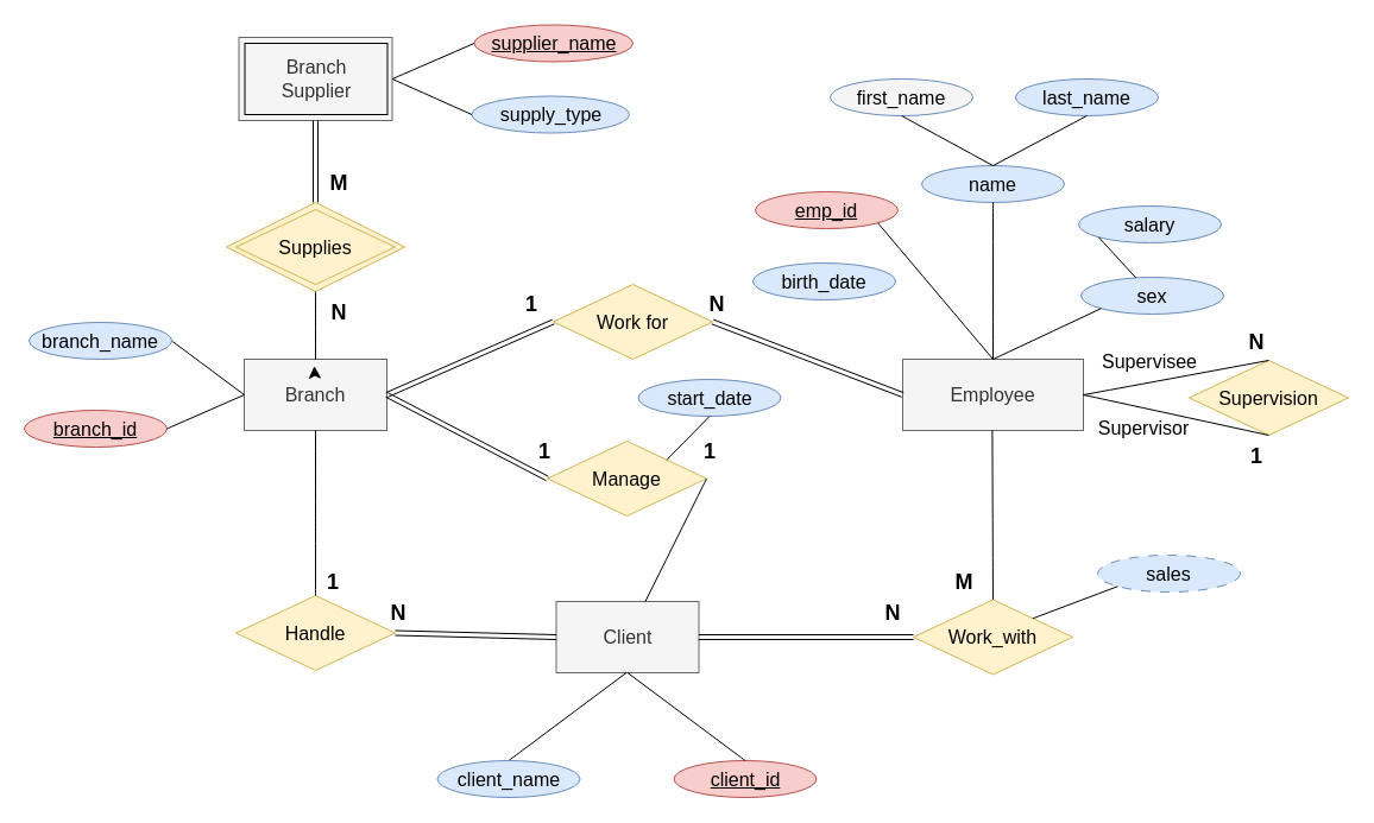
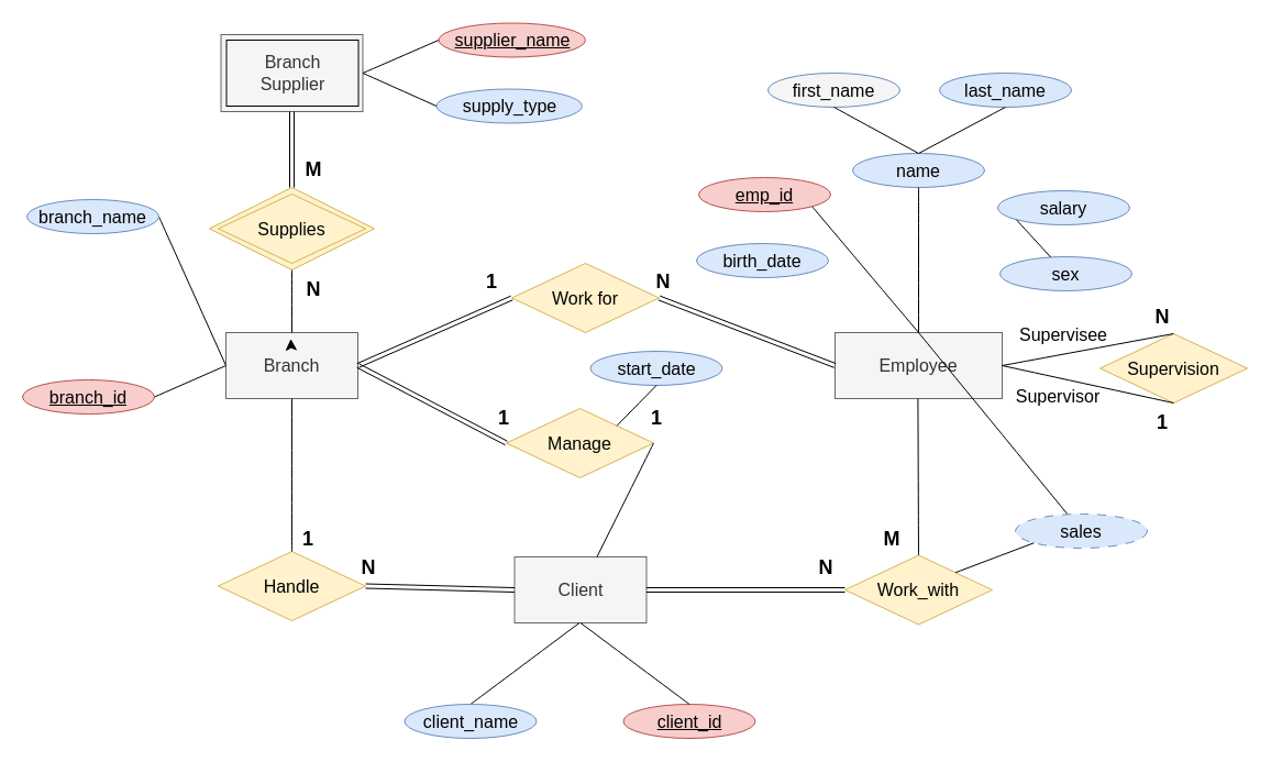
  <mxCell id="0" />
  <mxCell id="1" parent="0" />
  <mxCell id="2" value="Work for" style="rhombus;whiteSpace=wrap;html=1;fontSize=16;fillColor=#fff2cc;strokeColor=#d6b656;" parent="1" vertex="1"><mxGeometry x="189.94" y="170" width="150.12" height="75" as="geometry" /></mxCell>
  <mxCell id="3" value="" style="endArrow=none;html=1;rounded=0;fontSize=12;startSize=8;endSize=8;curved=1;entryX=0;entryY=0.5;entryDx=0;entryDy=0;exitX=1;exitY=0.5;exitDx=0;exitDy=0;" parent="1" source="5" target="4" edge="1"><mxGeometry width="50" height="50" relative="1" as="geometry"><mxPoint x="156" y="291.5" as="sourcePoint" /><mxPoint x="204" y="339" as="targetPoint" /></mxGeometry></mxCell>
  <mxCell id="4" value="Branch" style="rounded=0;whiteSpace=wrap;html=1;fontSize=16;fillColor=#f5f5f5;fontColor=#333333;strokeColor=#666666;" parent="1" vertex="1"><mxGeometry x="205" y="302" width="120" height="60" as="geometry" /></mxCell>
- <mxCell id="5" value="branch_name" style="ellipse;whiteSpace=wrap;html=1;fontSize=16;fillColor=#dae8fc;strokeColor=#6c8ebf;" parent="1" vertex="1"><mxGeometry x="24" y="271" width="120" height="31" as="geometry" /></mxCell>
+ <mxCell id="5" value="branch_name" style="ellipse;whiteSpace=wrap;html=1;fontSize=16;fillColor=#dae8fc;strokeColor=#6c8ebf;" parent="1" vertex="1"><mxGeometry x="24" y="181" width="120" height="31" as="geometry" /></mxCell>
  <mxCell id="6" value="&lt;u&gt;branch_id&lt;/u&gt;" style="ellipse;whiteSpace=wrap;html=1;fontSize=16;fillColor=#f8cecc;strokeColor=#b85450;" parent="1" vertex="1"><mxGeometry x="20" y="345" width="120" height="31" as="geometry" /></mxCell>
  <mxCell id="7" value="" style="endArrow=none;html=1;rounded=0;fontSize=12;startSize=8;endSize=8;curved=1;entryX=0;entryY=0.5;entryDx=0;entryDy=0;exitX=1;exitY=0.5;exitDx=0;exitDy=0;" parent="1" source="6" target="4" edge="1"><mxGeometry width="50" height="50" relative="1" as="geometry"><mxPoint x="168" y="400" as="sourcePoint" /><mxPoint x="230" y="452" as="targetPoint" /></mxGeometry></mxCell>
  <mxCell id="8" value="Employee" style="rounded=0;whiteSpace=wrap;html=1;fontSize=16;fillColor=#f5f5f5;fontColor=#333333;strokeColor=#666666;" parent="1" vertex="1"><mxGeometry x="759" y="302" width="152" height="60" as="geometry" /></mxCell>
  <mxCell id="9" value="birth_date" style="ellipse;whiteSpace=wrap;html=1;fontSize=16;fillColor=#dae8fc;strokeColor=#6c8ebf;" parent="1" vertex="1"><mxGeometry x="633" y="221" width="120" height="31" as="geometry" /></mxCell>
  <mxCell id="10" value="&lt;u&gt;emp_id&lt;/u&gt;" style="ellipse;whiteSpace=wrap;html=1;fontSize=16;fillColor=#f8cecc;strokeColor=#b85450;" parent="1" vertex="1"><mxGeometry x="635" y="161" width="120" height="31" as="geometry" /></mxCell>
  <mxCell id="11" value="" style="endArrow=none;html=1;rounded=0;fontSize=12;startSize=8;endSize=8;curved=1;entryX=0.5;entryY=0;entryDx=0;entryDy=0;exitX=1;exitY=1;exitDx=0;exitDy=0;" parent="1" source="10" target="8" edge="1"><mxGeometry width="50" height="50" relative="1" as="geometry"><mxPoint x="783" y="255" as="sourcePoint" /><mxPoint x="829" y="312" as="targetPoint" /></mxGeometry></mxCell>
  <mxCell id="12" value="name" style="ellipse;whiteSpace=wrap;html=1;fontSize=16;fillColor=#dae8fc;strokeColor=#6c8ebf;" parent="1" vertex="1"><mxGeometry x="775" y="139" width="120" height="31" as="geometry" /></mxCell>
  <mxCell id="13" value="" style="endArrow=none;html=1;rounded=0;fontSize=12;startSize=8;endSize=8;curved=1;entryX=0.5;entryY=0;entryDx=0;entryDy=0;exitX=0.5;exitY=1;exitDx=0;exitDy=0;" parent="1" source="12" target="8" edge="1"><mxGeometry width="50" height="50" relative="1" as="geometry"><mxPoint x="746" y="223" as="sourcePoint" /><mxPoint x="845" y="312" as="targetPoint" /></mxGeometry></mxCell>
  <mxCell id="14" value="salary" style="ellipse;whiteSpace=wrap;html=1;fontSize=16;fillColor=#dae8fc;strokeColor=#6c8ebf;" parent="1" vertex="1"><mxGeometry x="907" y="173" width="120" height="31" as="geometry" /></mxCell>
  <mxCell id="15" value="sex" style="ellipse;whiteSpace=wrap;html=1;fontSize=16;fillColor=#dae8fc;strokeColor=#6c8ebf;" parent="1" vertex="1"><mxGeometry x="909" y="233" width="120" height="31" as="geometry" /></mxCell>
- <mxCell id="16" value="" style="endArrow=none;html=1;rounded=0;fontSize=12;startSize=8;endSize=8;curved=1;entryX=0;entryY=1;entryDx=0;entryDy=0;exitX=0.5;exitY=0;exitDx=0;exitDy=0;" parent="1" source="8" target="15" edge="1"><mxGeometry width="50" height="50" relative="1" as="geometry"><mxPoint x="755" y="289" as="sourcePoint" /><mxPoint x="845" y="312" as="targetPoint" /></mxGeometry></mxCell>
+ <mxCell id="16" value="" style="endArrow=none;html=1;rounded=0;fontSize=12;startSize=8;endSize=8;curved=1;exitX=0.5;exitY=0;exitDx=0;exitDy=0;" parent="1" source="8" target="69" edge="1"><mxGeometry width="50" height="50" relative="1" as="geometry"><mxPoint x="755" y="289" as="sourcePoint" /><mxPoint x="845" y="312" as="targetPoint" /></mxGeometry></mxCell>
  <mxCell id="17" value="" style="endArrow=none;html=1;rounded=0;fontSize=12;startSize=8;endSize=8;curved=1;exitX=0;exitY=1;exitDx=0;exitDy=0;" parent="1" source="14" target="15" edge="1"><mxGeometry width="50" height="50" relative="1" as="geometry"><mxPoint x="746" y="223" as="sourcePoint" /><mxPoint x="845" y="312" as="targetPoint" /></mxGeometry></mxCell>
  <mxCell id="18" value="first_name" style="ellipse;whiteSpace=wrap;html=1;fontSize=16;fillColor=#f5f5f5;strokeColor=#6c8ebf;" parent="1" vertex="1"><mxGeometry x="698" y="66" width="120" height="31" as="geometry" /></mxCell>
  <mxCell id="19" value="last_name" style="ellipse;whiteSpace=wrap;html=1;fontSize=16;fillColor=#dae8fc;strokeColor=#6c8ebf;" parent="1" vertex="1"><mxGeometry x="854" y="66" width="120" height="31" as="geometry" /></mxCell>
  <mxCell id="20" value="" style="endArrow=none;html=1;rounded=0;fontSize=12;startSize=8;endSize=8;curved=1;entryX=0.5;entryY=0;entryDx=0;entryDy=0;exitX=0.5;exitY=1;exitDx=0;exitDy=0;" parent="1" source="18" target="12" edge="1"><mxGeometry width="50" height="50" relative="1" as="geometry"><mxPoint x="845" y="180" as="sourcePoint" /><mxPoint x="845" y="312" as="targetPoint" /></mxGeometry></mxCell>
  <mxCell id="21" value="" style="endArrow=none;html=1;rounded=0;fontSize=12;startSize=8;endSize=8;curved=1;entryX=0.5;entryY=0;entryDx=0;entryDy=0;exitX=0.5;exitY=1;exitDx=0;exitDy=0;" parent="1" source="19" target="12" edge="1"><mxGeometry width="50" height="50" relative="1" as="geometry"><mxPoint x="768" y="107" as="sourcePoint" /><mxPoint x="845" y="149" as="targetPoint" /></mxGeometry></mxCell>
  <mxCell id="22" value="Client" style="rounded=0;whiteSpace=wrap;html=1;fontSize=16;fillColor=#f5f5f5;fontColor=#333333;strokeColor=#666666;" parent="1" vertex="1"><mxGeometry x="467.5" y="506" width="120" height="60" as="geometry" /></mxCell>
  <mxCell id="23" value="" style="endArrow=none;html=1;rounded=0;fontSize=12;startSize=8;endSize=8;curved=1;exitX=0.5;exitY=0;exitDx=0;exitDy=0;" parent="1" source="24" edge="1"><mxGeometry width="50" height="50" relative="1" as="geometry"><mxPoint x="499.5" y="660.5" as="sourcePoint" /><mxPoint x="526.5" y="566" as="targetPoint" /></mxGeometry></mxCell>
  <mxCell id="24" value="client_name" style="ellipse;whiteSpace=wrap;html=1;fontSize=16;fillColor=#dae8fc;strokeColor=#6c8ebf;" parent="1" vertex="1"><mxGeometry x="367.5" y="640" width="120" height="31" as="geometry" /></mxCell>
  <mxCell id="25" value="&lt;u&gt;client_id&lt;/u&gt;" style="ellipse;whiteSpace=wrap;html=1;fontSize=16;fillColor=#f8cecc;strokeColor=#b85450;" parent="1" vertex="1"><mxGeometry x="566.5" y="640" width="120" height="31" as="geometry" /></mxCell>
  <mxCell id="26" value="" style="endArrow=none;html=1;rounded=0;fontSize=12;startSize=8;endSize=8;curved=1;entryX=0.5;entryY=1;entryDx=0;entryDy=0;exitX=0.5;exitY=0;exitDx=0;exitDy=0;" parent="1" source="25" target="22" edge="1"><mxGeometry width="50" height="50" relative="1" as="geometry"><mxPoint x="511.5" y="769" as="sourcePoint" /><mxPoint x="548.5" y="701" as="targetPoint" /></mxGeometry></mxCell>
  <mxCell id="27" value="Work for" style="rhombus;whiteSpace=wrap;html=1;fontSize=16;fillColor=#fff2cc;strokeColor=#d6b656;" parent="1" vertex="1"><mxGeometry x="465" y="239" width="134" height="63" as="geometry" /></mxCell>
  <mxCell id="28" value="" style="endArrow=none;html=1;rounded=0;fontSize=12;curved=1;entryX=0;entryY=0.5;entryDx=0;entryDy=0;shape=link;" parent="1" target="27" edge="1"><mxGeometry width="50" height="50" relative="1" as="geometry"><mxPoint x="325" y="332" as="sourcePoint" /><mxPoint x="424" y="258" as="targetPoint" /></mxGeometry></mxCell>
  <mxCell id="29" value="" style="endArrow=none;html=1;rounded=0;fontSize=12;curved=1;entryX=1;entryY=0.5;entryDx=0;entryDy=0;exitX=0;exitY=0.5;exitDx=0;exitDy=0;shape=link;" parent="1" source="8" target="27" edge="1"><mxGeometry width="50" height="50" relative="1" as="geometry"><mxPoint x="335" y="342" as="sourcePoint" /><mxPoint x="475" y="281" as="targetPoint" /></mxGeometry></mxCell>
  <mxCell id="30" value="Manage" style="rhombus;whiteSpace=wrap;html=1;fontSize=16;fillColor=#fff2cc;strokeColor=#d6b656;" parent="1" vertex="1"><mxGeometry x="460" y="371" width="134" height="63" as="geometry" /></mxCell>
  <mxCell id="31" value="" style="endArrow=none;html=1;rounded=0;fontSize=12;curved=1;entryX=0;entryY=0.5;entryDx=0;entryDy=0;exitX=1;exitY=0.5;exitDx=0;exitDy=0;shape=link;" parent="1" source="4" target="30" edge="1"><mxGeometry width="50" height="50" relative="1" as="geometry"><mxPoint x="335" y="342" as="sourcePoint" /><mxPoint x="475" y="281" as="targetPoint" /></mxGeometry></mxCell>
  <mxCell id="32" value="" style="endArrow=none;html=1;rounded=0;fontSize=12;startSize=8;endSize=8;curved=1;exitX=1;exitY=0.5;exitDx=0;exitDy=0;" parent="1" source="30" target="22" edge="1"><mxGeometry width="50" height="50" relative="1" as="geometry"><mxPoint x="769" y="342" as="sourcePoint" /><mxPoint x="609" y="281" as="targetPoint" /></mxGeometry></mxCell>
  <mxCell id="33" value="&lt;b&gt;&lt;font style=&quot;font-size: 18px;&quot;&gt;N&lt;/font&gt;&lt;/b&gt;" style="text;html=1;strokeColor=none;fillColor=none;align=center;verticalAlign=middle;whiteSpace=wrap;rounded=0;fontSize=16;" parent="1" vertex="1"><mxGeometry x="573" y="241" width="60" height="30" as="geometry" /></mxCell>
  <mxCell id="34" value="&lt;b&gt;&lt;font style=&quot;font-size: 18px;&quot;&gt;1&lt;/font&gt;&lt;/b&gt;" style="text;html=1;strokeColor=none;fillColor=none;align=center;verticalAlign=middle;whiteSpace=wrap;rounded=0;fontSize=16;" parent="1" vertex="1"><mxGeometry x="417" y="241" width="60" height="30" as="geometry" /></mxCell>
  <mxCell id="35" value="&lt;b&gt;&lt;font style=&quot;font-size: 18px;&quot;&gt;1&lt;/font&gt;&lt;/b&gt;" style="text;html=1;strokeColor=none;fillColor=none;align=center;verticalAlign=middle;whiteSpace=wrap;rounded=0;fontSize=16;" parent="1" vertex="1"><mxGeometry x="427.5" y="365" width="60" height="30" as="geometry" /></mxCell>
  <mxCell id="36" value="&lt;b&gt;&lt;font style=&quot;font-size: 18px;&quot;&gt;1&lt;/font&gt;&lt;/b&gt;" style="text;html=1;strokeColor=none;fillColor=none;align=center;verticalAlign=middle;whiteSpace=wrap;rounded=0;fontSize=16;" parent="1" vertex="1"><mxGeometry x="566.5" y="365" width="60" height="30" as="geometry" /></mxCell>
  <mxCell id="37" value="start_date" style="ellipse;whiteSpace=wrap;html=1;fontSize=16;fillColor=#dae8fc;strokeColor=#6c8ebf;" parent="1" vertex="1"><mxGeometry x="536.5" y="319" width="120" height="31" as="geometry" /></mxCell>
  <mxCell id="38" value="" style="endArrow=none;html=1;rounded=0;fontSize=12;startSize=8;endSize=8;curved=1;entryX=0.5;entryY=1;entryDx=0;entryDy=0;exitX=1;exitY=0;exitDx=0;exitDy=0;" parent="1" source="30" target="37" edge="1"><mxGeometry width="50" height="50" relative="1" as="geometry"><mxPoint x="746" y="257" as="sourcePoint" /><mxPoint x="845" y="312" as="targetPoint" /></mxGeometry></mxCell>
  <mxCell id="39" value="Handle" style="rhombus;whiteSpace=wrap;html=1;fontSize=16;fillColor=#fff2cc;strokeColor=#d6b656;" parent="1" vertex="1"><mxGeometry x="198" y="501" width="134" height="63" as="geometry" /></mxCell>
  <mxCell id="40" value="Work_with" style="rhombus;whiteSpace=wrap;html=1;fontSize=16;fillColor=#fff2cc;strokeColor=#d6b656;" parent="1" vertex="1"><mxGeometry x="768" y="504.5" width="134" height="63" as="geometry" /></mxCell>
  <mxCell id="41" value="" style="endArrow=none;html=1;rounded=0;fontSize=12;curved=1;entryX=0;entryY=0.5;entryDx=0;entryDy=0;exitX=1;exitY=0.5;exitDx=0;exitDy=0;shape=link;" parent="1" source="39" target="22" edge="1"><mxGeometry width="50" height="50" relative="1" as="geometry"><mxPoint x="335" y="586" as="sourcePoint" /><mxPoint x="470" y="657" as="targetPoint" /></mxGeometry></mxCell>
  <mxCell id="42" value="" style="endArrow=none;html=1;rounded=0;fontSize=12;startSize=8;endSize=8;curved=1;entryX=0.5;entryY=1;entryDx=0;entryDy=0;exitX=0.5;exitY=0;exitDx=0;exitDy=0;" parent="1" source="39" target="4" edge="1"><mxGeometry width="50" height="50" relative="1" as="geometry"><mxPoint x="122" y="471" as="sourcePoint" /><mxPoint x="287" y="400" as="targetPoint" /></mxGeometry></mxCell>
  <mxCell id="43" value="" style="endArrow=none;html=1;rounded=0;fontSize=12;curved=1;entryX=0;entryY=0.5;entryDx=0;entryDy=0;exitX=1;exitY=0.5;exitDx=0;exitDy=0;shape=link;" parent="1" source="22" target="40" edge="1"><mxGeometry width="50" height="50" relative="1" as="geometry"><mxPoint x="607" y="542" as="sourcePoint" /><mxPoint x="743" y="545" as="targetPoint" /></mxGeometry></mxCell>
  <mxCell id="44" value="" style="endArrow=none;html=1;rounded=0;fontSize=12;startSize=8;endSize=8;curved=1;entryX=0.5;entryY=1;entryDx=0;entryDy=0;exitX=0.5;exitY=0;exitDx=0;exitDy=0;" parent="1" source="40" edge="1"><mxGeometry width="50" height="50" relative="1" as="geometry"><mxPoint x="834.41" y="501" as="sourcePoint" /><mxPoint x="834.41" y="362" as="targetPoint" /></mxGeometry></mxCell>
  <mxCell id="45" value="&lt;b&gt;&lt;font style=&quot;font-size: 18px;&quot;&gt;1&lt;/font&gt;&lt;/b&gt;" style="text;html=1;strokeColor=none;fillColor=none;align=center;verticalAlign=middle;whiteSpace=wrap;rounded=0;fontSize=16;" parent="1" vertex="1"><mxGeometry x="250" y="474.5" width="60" height="30" as="geometry" /></mxCell>
  <mxCell id="46" value="&lt;b&gt;&lt;font style=&quot;font-size: 18px;&quot;&gt;N&lt;/font&gt;&lt;/b&gt;" style="text;html=1;strokeColor=none;fillColor=none;align=center;verticalAlign=middle;whiteSpace=wrap;rounded=0;fontSize=16;" parent="1" vertex="1"><mxGeometry x="305" y="501" width="60" height="30" as="geometry" /></mxCell>
  <mxCell id="47" value="&lt;b&gt;&lt;font style=&quot;font-size: 18px;&quot;&gt;N&lt;/font&gt;&lt;/b&gt;" style="text;html=1;strokeColor=none;fillColor=none;align=center;verticalAlign=middle;whiteSpace=wrap;rounded=0;fontSize=16;" parent="1" vertex="1"><mxGeometry x="721" y="501" width="60" height="30" as="geometry" /></mxCell>
  <mxCell id="48" value="&lt;b&gt;&lt;font style=&quot;font-size: 18px;&quot;&gt;M&lt;/font&gt;&lt;/b&gt;" style="text;html=1;strokeColor=none;fillColor=none;align=center;verticalAlign=middle;whiteSpace=wrap;rounded=0;fontSize=16;" parent="1" vertex="1"><mxGeometry x="781" y="474.5" width="60" height="30" as="geometry" /></mxCell>
  <mxCell id="49" value="Supervision" style="rhombus;whiteSpace=wrap;html=1;fontSize=16;fillColor=#fff2cc;strokeColor=#d6b656;" parent="1" vertex="1"><mxGeometry x="1000" y="303" width="134" height="63" as="geometry" /></mxCell>
  <mxCell id="50" value="" style="endArrow=none;html=1;rounded=0;fontSize=12;startSize=8;endSize=8;curved=1;exitX=1;exitY=0.5;exitDx=0;exitDy=0;entryX=0.5;entryY=1;entryDx=0;entryDy=0;" parent="1" source="8" target="49" edge="1"><mxGeometry width="50" height="50" relative="1" as="geometry"><mxPoint x="875" y="488" as="sourcePoint" /><mxPoint x="1040" y="417" as="targetPoint" /></mxGeometry></mxCell>
  <mxCell id="51" value="" style="endArrow=none;html=1;rounded=0;fontSize=12;startSize=8;endSize=8;curved=1;exitX=1;exitY=0.5;exitDx=0;exitDy=0;entryX=0.5;entryY=0;entryDx=0;entryDy=0;" parent="1" source="8" target="49" edge="1"><mxGeometry width="50" height="50" relative="1" as="geometry"><mxPoint x="921" y="342" as="sourcePoint" /><mxPoint x="1077" y="376" as="targetPoint" /></mxGeometry></mxCell>
  <mxCell id="52" value="Supervisor" style="text;html=1;strokeColor=none;fillColor=none;align=center;verticalAlign=middle;whiteSpace=wrap;rounded=0;fontSize=16;" parent="1" vertex="1"><mxGeometry x="911" y="345" width="102" height="30" as="geometry" /></mxCell>
  <mxCell id="53" value="Supervisee" style="text;html=1;strokeColor=none;fillColor=none;align=center;verticalAlign=middle;whiteSpace=wrap;rounded=0;fontSize=16;" parent="1" vertex="1"><mxGeometry x="916" y="289" width="102" height="30" as="geometry" /></mxCell>
  <mxCell id="54" value="&lt;b&gt;&lt;font style=&quot;font-size: 18px;&quot;&gt;N&lt;/font&gt;&lt;/b&gt;" style="text;html=1;strokeColor=none;fillColor=none;align=center;verticalAlign=middle;whiteSpace=wrap;rounded=0;fontSize=16;" parent="1" vertex="1"><mxGeometry x="1027" y="273" width="60" height="30" as="geometry" /></mxCell>
  <mxCell id="55" value="&lt;b&gt;&lt;font style=&quot;font-size: 18px;&quot;&gt;1&lt;/font&gt;&lt;/b&gt;" style="text;html=1;strokeColor=none;fillColor=none;align=center;verticalAlign=middle;whiteSpace=wrap;rounded=0;fontSize=16;" parent="1" vertex="1"><mxGeometry x="1027" y="369" width="60" height="30" as="geometry" /></mxCell>
  <mxCell id="56" value="" style="group" parent="1" vertex="1" connectable="0"><mxGeometry x="200.5" y="31" width="129" height="70" as="geometry" /></mxCell>
  <mxCell id="57" value="" style="rounded=0;whiteSpace=wrap;html=1;fontSize=16;fillColor=#f5f5f5;fontColor=#333333;strokeColor=#666666;" parent="56" vertex="1"><mxGeometry width="129" height="70" as="geometry" /></mxCell>
  <mxCell id="58" value="Branch&lt;br&gt;Supplier" style="rounded=0;whiteSpace=wrap;html=1;fontSize=16;fillColor=#f5f5f5;fontColor=#333333;strokeColor=#000000;fillStyle=solid;strokeWidth=1;" parent="56" vertex="1"><mxGeometry x="5" y="5" width="120" height="60" as="geometry" /></mxCell>
  <mxCell id="59" value="Supplies" style="rhombus;whiteSpace=wrap;html=1;fontSize=16;fillColor=#fff2cc;strokeColor=#d6b656;" parent="1" vertex="1"><mxGeometry x="198" y="176" width="134" height="63" as="geometry" /></mxCell>
  <mxCell id="60" style="edgeStyle=none;curved=1;rounded=0;orthogonalLoop=1;jettySize=auto;html=1;entryX=0.088;entryY=0.993;entryDx=0;entryDy=0;entryPerimeter=0;fontSize=12;startSize=8;endSize=8;" parent="1" edge="1"><mxGeometry relative="1" as="geometry"><mxPoint x="264.051" y="308.927" as="sourcePoint" /><mxPoint x="263.999" y="307.674" as="targetPoint" /></mxGeometry></mxCell>
  <mxCell id="61" value="" style="endArrow=none;html=1;rounded=0;fontSize=12;curved=1;exitX=0.5;exitY=1;exitDx=0;exitDy=0;shape=link;entryX=0.5;entryY=0;entryDx=0;entryDy=0;" parent="1" source="57" target="2" edge="1"><mxGeometry width="50" height="50" relative="1" as="geometry"><mxPoint x="292.5" y="148" as="sourcePoint" /><mxPoint x="309" y="156" as="targetPoint" /></mxGeometry></mxCell>
  <mxCell id="62" value="" style="endArrow=none;html=1;rounded=0;fontSize=12;startSize=8;endSize=8;curved=1;entryX=0.5;entryY=0;entryDx=0;entryDy=0;exitX=0.5;exitY=1;exitDx=0;exitDy=0;" parent="1" source="2" target="4" edge="1"><mxGeometry width="50" height="50" relative="1" as="geometry"><mxPoint x="337" y="261" as="sourcePoint" /><mxPoint x="325" y="289" as="targetPoint" /></mxGeometry></mxCell>
  <mxCell id="63" value="&lt;b&gt;&lt;font style=&quot;font-size: 18px;&quot;&gt;N&lt;/font&gt;&lt;/b&gt;" style="text;html=1;strokeColor=none;fillColor=none;align=center;verticalAlign=middle;whiteSpace=wrap;rounded=0;fontSize=16;" parent="1" vertex="1"><mxGeometry x="255" y="248" width="60" height="30" as="geometry" /></mxCell>
  <mxCell id="64" value="&lt;b&gt;&lt;font style=&quot;font-size: 18px;&quot;&gt;M&lt;/font&gt;&lt;/b&gt;" style="text;html=1;strokeColor=none;fillColor=none;align=center;verticalAlign=middle;whiteSpace=wrap;rounded=0;fontSize=16;" parent="1" vertex="1"><mxGeometry x="255" y="139" width="60" height="30" as="geometry" /></mxCell>
  <mxCell id="65" value="supply_type" style="ellipse;whiteSpace=wrap;html=1;fontSize=16;fillColor=#dae8fc;strokeColor=#6c8ebf;" parent="1" vertex="1"><mxGeometry x="396.5" y="80.5" width="132.5" height="31" as="geometry" /></mxCell>
  <mxCell id="66" value="&lt;u&gt;supplier_name&lt;/u&gt;" style="ellipse;whiteSpace=wrap;html=1;fontSize=16;fillColor=#f8cecc;strokeColor=#b85450;" parent="1" vertex="1"><mxGeometry x="398.5" y="20.5" width="133.5" height="31" as="geometry" /></mxCell>
  <mxCell id="67" value="" style="endArrow=none;html=1;rounded=0;fontSize=12;startSize=8;endSize=8;curved=1;entryX=0;entryY=0.5;entryDx=0;entryDy=0;exitX=1;exitY=0.5;exitDx=0;exitDy=0;" parent="1" source="57" target="66" edge="1"><mxGeometry width="50" height="50" relative="1" as="geometry"><mxPoint x="335" y="69" as="sourcePoint" /><mxPoint x="432" y="184" as="targetPoint" /></mxGeometry></mxCell>
  <mxCell id="68" value="" style="endArrow=none;html=1;rounded=0;fontSize=12;startSize=8;endSize=8;curved=1;entryX=0;entryY=0.5;entryDx=0;entryDy=0;exitX=1;exitY=0.5;exitDx=0;exitDy=0;" parent="1" source="57" target="65" edge="1"><mxGeometry width="50" height="50" relative="1" as="geometry"><mxPoint x="340" y="76" as="sourcePoint" /><mxPoint x="409" y="46" as="targetPoint" /></mxGeometry></mxCell>
  <mxCell id="69" value="sales" style="ellipse;whiteSpace=wrap;html=1;fontSize=16;fillColor=#dae8fc;strokeColor=#6c8ebf;dashed=1;dashPattern=8 8;" vertex="1" parent="1"><mxGeometry x="923" y="467" width="120" height="31" as="geometry" /></mxCell>
  <mxCell id="70" value="" style="endArrow=none;html=1;rounded=0;fontSize=12;startSize=8;endSize=8;curved=1;entryX=0;entryY=1;entryDx=0;entryDy=0;exitX=1;exitY=0;exitDx=0;exitDy=0;" edge="1" parent="1" source="40" target="69"><mxGeometry width="50" height="50" relative="1" as="geometry"><mxPoint x="866" y="479" as="sourcePoint" /><mxPoint x="957" y="436" as="targetPoint" /></mxGeometry></mxCell>
